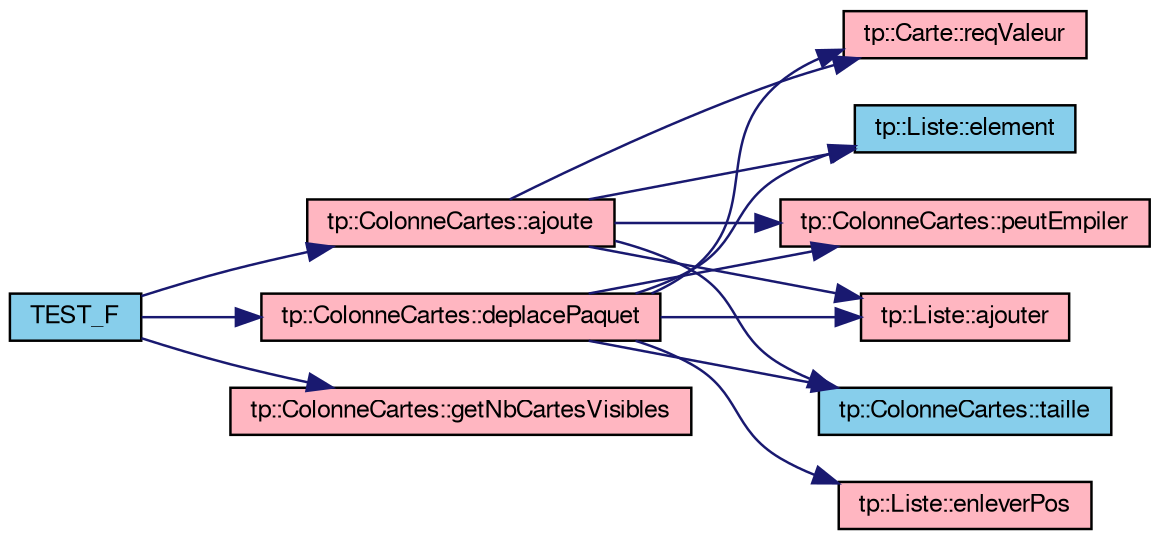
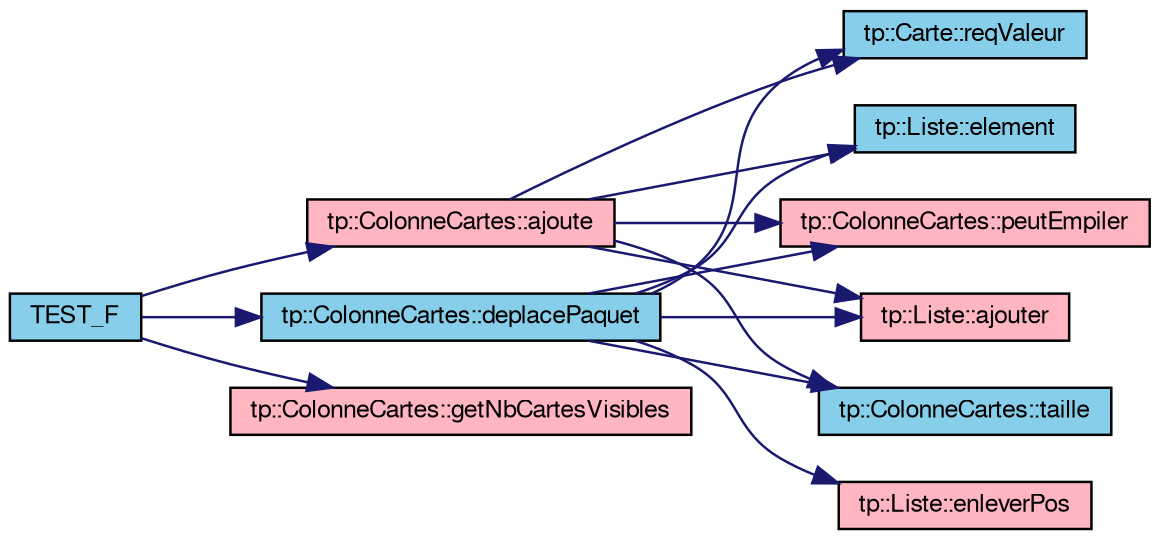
  digraph {
    rankdir=LR
    node [color=black fillcolor=lightpink fontname=FreeSans fontsize=10 shape=record style=filled]
    edge [color=midnightblue fontname=FreeSans fontsize=10 labelfontname=FreeSans labelfontsize=10 style=solid]
    n1 [fillcolor=skyblue fontcolor=black height=0.2 label=TEST_F width=0.4]
    n2 [height=0.2 label="tp::ColonneCartes::ajoute" width=0.4]
-   n3 [height=0.2 label="tp::ColonneCartes::deplacePaquet" width=0.4]
+   n3 [fillcolor=skyblue height=0.2 label="tp::ColonneCartes::deplacePaquet" width=0.4]
    n4 [height=0.2 label="tp::ColonneCartes::getNbCartesVisibles" width=0.4]
    n5 [fillcolor=skyblue height=0.2 label="tp::ColonneCartes::taille" width=0.4]
-   n6 [height=0.2 label="tp::Carte::reqValeur" width=0.4]
+   n6 [fillcolor=skyblue height=0.2 label="tp::Carte::reqValeur" width=0.4]
    n7 [fillcolor=skyblue height=0.2 label="tp::Liste::element" width=0.4]
    n8 [height=0.2 label="tp::ColonneCartes::peutEmpiler" width=0.4]
    n9 [height=0.2 label="tp::Liste::ajouter" width=0.4]
    n10 [height=0.2 label="tp::Liste::enleverPos" width=0.4]
    n1 -> n2
    n1 -> n3
    n1 -> n4
    n2 -> n5
    n2 -> n6
    n2 -> n7
    n2 -> n8
    n2 -> n9
    n3 -> n5
    n3 -> n6
    n3 -> n7
    n3 -> n8
    n3 -> n9
    n3 -> n10
  }
